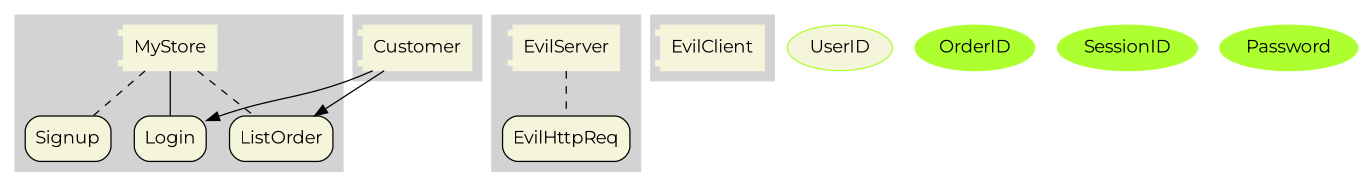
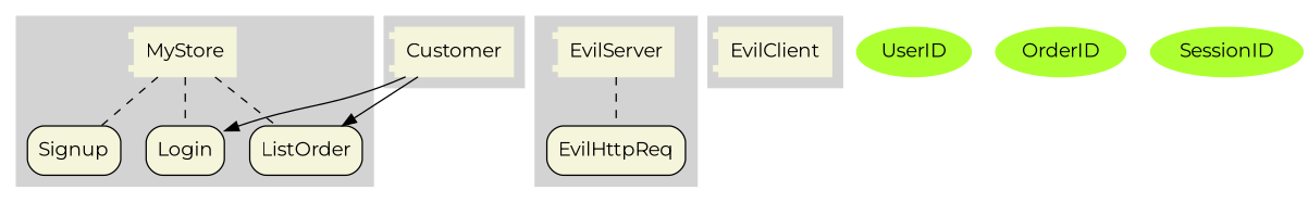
  digraph {
    concentrate=true
    fontname=Montserrat
    splines=true
    node [fontname=Montserrat shape=component style=filled]
    edge [dir=none fontname=Montserrat style=dashed]
    MyStore [color=beige]
    n2 [fillcolor=beige label=Signup shape=rectangle style="filled,rounded"]
    n3 [fillcolor=beige label=Login shape=rectangle style="filled,rounded"]
    n4 [fillcolor=beige label=ListOrder shape=rectangle style="filled,rounded"]
    Customer [color=beige]
    EvilServer [color=beige]
    n7 [fillcolor=beige label=EvilHttpReq shape=rectangle style="filled,rounded"]
    EvilClient [color=beige]
-   UserID [color=greenyellow shape=ellipse fillcolor=beige]
+   UserID [color=greenyellow shape=ellipse]
    OrderID [color=greenyellow shape=ellipse]
    SessionID [color=greenyellow shape=ellipse]
-   Password [color=greenyellow shape=ellipse]
    subgraph cluster_1 {
      color=lightgrey
      style=filled
      MyStore
      n2
      n3
      n4
    }
    subgraph cluster_2 {
      color=lightgrey
      style=filled
      Customer
    }
    subgraph cluster_3 {
      color=lightgrey
      style=filled
      EvilServer
      n7
    }
    subgraph cluster_4 {
      color=lightgrey
      style=filled
      EvilClient
    }
    MyStore -> n2
-   MyStore -> n3 [style=solid]
+   MyStore -> n3
    MyStore -> n4
    Customer -> n3 [dir="" style=""]
    Customer -> n4 [dir="" style=""]
    EvilServer -> n7
  }
